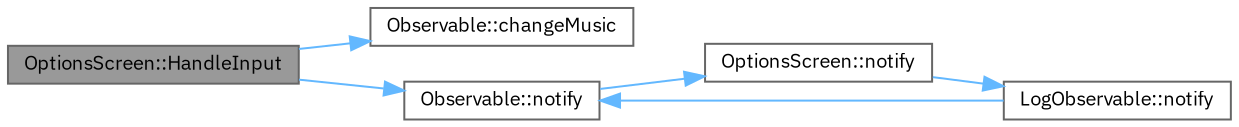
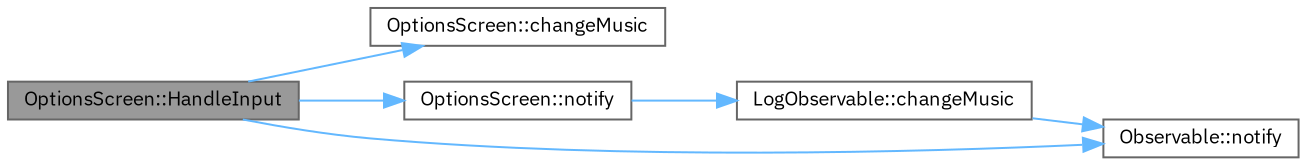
  digraph {
    fontname="IBM Plex Sans"
    rankdir=LR
    node [color=grey40 fillcolor=white fontname="IBM Plex Sans" fontsize=10 shape=box style=filled]
    edge [color=steelblue1 fontname="IBM Plex Sans" fontsize=10 labelfontname=Helvetica labelfontsize=10 style=solid]
    n1 [color=gray40 fillcolor=grey60 fontcolor=black height=0.2 label="OptionsScreen::HandleInput" width=0.4]
-   n2 [height=0.2 label="Observable::changeMusic" width=0.4]
+   n2 [height=0.2 label="OptionsScreen::changeMusic" width=0.4]
    n3 [height=0.2 label="OptionsScreen::notify" width=0.4]
    n4 [height=0.2 label="Observable::notify" width=0.4]
-   n5 [height=0.2 label="LogObservable::notify" width=0.4]
+   n5 [height=0.2 label="LogObservable::changeMusic" width=0.4]
    n1 -> n2
-   n4 -> n3
+   n1 -> n3
    n1 -> n4
    n3 -> n5
    n5 -> n4
  }
